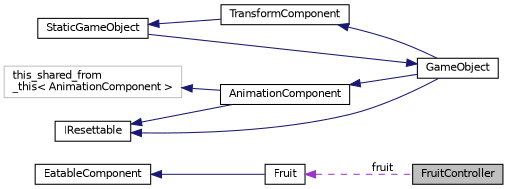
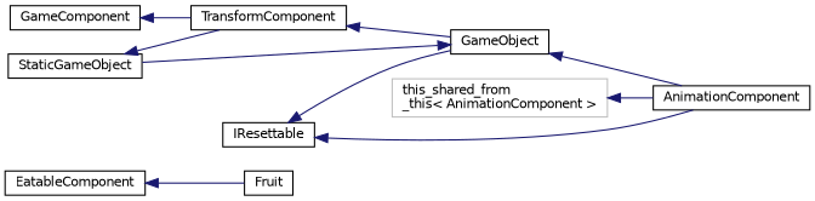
  digraph {
    rankdir=LR
    node [color=black fillcolor=white fontname=Helvetica fontsize=10 shape=record style=filled]
    edge [color=midnightblue dir=back fontname=Helvetica fontsize=10 labelfontname=Helvetica labelfontsize=10 style=solid]
-   n1 [fillcolor=grey75 fontcolor=black height=0.2 label=FruitController width=0.4]
    n2 [height=0.2 label=Fruit width=0.4]
    n3 [height=0.2 label=StaticGameObject width=0.4]
    n4 [height=0.2 label=TransformComponent width=0.4]
    n5 [height=0.2 label=GameObject width=0.4]
+   n6 [height=0.2 label=GameComponent width=0.4]
    n7 [height=0.2 label=AnimationComponent width=0.4]
    n8 [height=0.2 label=EatableComponent width=0.4]
    n9 [color=grey75 height=0.2 label="this_shared_from\l_this\< AnimationComponent \>" width=0.4]
    n10 [height=0.2 label=IResettable width=0.4]
-   n2 -> n1 [color=darkorchid3 label=" fruit" style=dashed]
    n3 -> n4
    n4 -> n5
    n5 -> n3
-   n7 -> n5
+   n6 -> n4
+   n5 -> n7
    n8 -> n2
    n9 -> n7
    n10 -> n5
    n10 -> n7
  }
